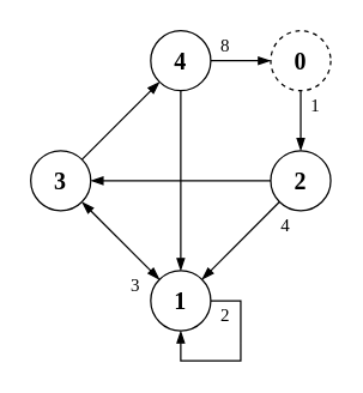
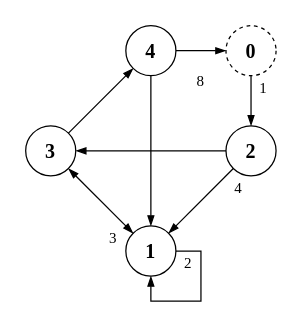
  <mxCell id="0" />
  <mxCell id="1" parent="0" />
  <mxCell id="2" value="&lt;font size=&quot;1&quot; face=&quot;Verdana&quot;&gt;&lt;b style=&quot;font-size: 16px;&quot;&gt;0&lt;/b&gt;&lt;/font&gt;" style="ellipse;whiteSpace=wrap;html=1;dashed=1;" vertex="1" parent="1"><mxGeometry x="180" y="20" width="40" height="40" as="geometry" /></mxCell>
  <mxCell id="3" value="&lt;font size=&quot;1&quot; face=&quot;Verdana&quot;&gt;&lt;b style=&quot;font-size: 16px;&quot;&gt;2&lt;/b&gt;&lt;/font&gt;" style="ellipse;whiteSpace=wrap;html=1;" vertex="1" parent="1"><mxGeometry x="180" y="100" width="40" height="40" as="geometry" /></mxCell>
  <mxCell id="4" value="&lt;font size=&quot;1&quot; face=&quot;Verdana&quot;&gt;&lt;b style=&quot;font-size: 16px;&quot;&gt;1&lt;/b&gt;&lt;/font&gt;" style="ellipse;whiteSpace=wrap;html=1;" vertex="1" parent="1"><mxGeometry x="100" y="180" width="40" height="40" as="geometry" /></mxCell>
  <mxCell id="5" value="&lt;font size=&quot;1&quot; face=&quot;Verdana&quot;&gt;&lt;b style=&quot;font-size: 16px;&quot;&gt;3&lt;/b&gt;&lt;/font&gt;" style="ellipse;whiteSpace=wrap;html=1;" vertex="1" parent="1"><mxGeometry x="20" y="100" width="40" height="40" as="geometry" /></mxCell>
  <mxCell id="6" value="&lt;font size=&quot;1&quot; face=&quot;Verdana&quot;&gt;&lt;b style=&quot;font-size: 16px;&quot;&gt;4&lt;/b&gt;&lt;/font&gt;" style="ellipse;whiteSpace=wrap;html=1;" vertex="1" parent="1"><mxGeometry x="100" y="20" width="40" height="40" as="geometry" /></mxCell>
  <mxCell id="7" value="" style="endArrow=blockThin;html=1;rounded=0;exitX=0.5;exitY=1;exitDx=0;exitDy=0;entryX=0.5;entryY=0;entryDx=0;entryDy=0;endFill=1;" edge="1" parent="1" source="2" target="3"><mxGeometry width="50" height="50" relative="1" as="geometry"><mxPoint x="250" y="100" as="sourcePoint" /><mxPoint x="300" y="50" as="targetPoint" /></mxGeometry></mxCell>
  <mxCell id="8" value="" style="endArrow=blockThin;html=1;rounded=0;exitX=0;exitY=1;exitDx=0;exitDy=0;endFill=1;entryX=1;entryY=0;entryDx=0;entryDy=0;" edge="1" parent="1" source="3" target="4"><mxGeometry width="50" height="50" relative="1" as="geometry"><mxPoint x="209" y="68" as="sourcePoint" /><mxPoint x="140" y="150" as="targetPoint" /></mxGeometry></mxCell>
  <mxCell id="9" value="" style="endArrow=blockThin;html=1;rounded=0;endFill=1;exitX=0;exitY=0;exitDx=0;exitDy=0;entryX=1;entryY=1;entryDx=0;entryDy=0;startArrow=blockThin;startFill=1;" edge="1" parent="1" source="4" target="5"><mxGeometry width="50" height="50" relative="1" as="geometry"><mxPoint x="140" y="170" as="sourcePoint" /><mxPoint x="80" y="140" as="targetPoint" /></mxGeometry></mxCell>
  <mxCell id="10" value="" style="endArrow=blockThin;html=1;rounded=0;entryX=0;entryY=1;entryDx=0;entryDy=0;endFill=1;exitX=1;exitY=0;exitDx=0;exitDy=0;" edge="1" parent="1" source="5" target="6"><mxGeometry width="50" height="50" relative="1" as="geometry"><mxPoint x="119" y="145" as="sourcePoint" /><mxPoint x="30" y="90" as="targetPoint" /></mxGeometry></mxCell>
  <mxCell id="11" value="" style="endArrow=blockThin;html=1;rounded=0;entryX=0;entryY=0.5;entryDx=0;entryDy=0;endFill=1;exitX=1;exitY=0.5;exitDx=0;exitDy=0;" edge="1" parent="1" source="6" target="2"><mxGeometry width="50" height="50" relative="1" as="geometry"><mxPoint x="120" y="151" as="sourcePoint" /><mxPoint x="154" y="68" as="targetPoint" /></mxGeometry></mxCell>
  <mxCell id="12" value="" style="endArrow=blockThin;html=1;rounded=0;exitX=0;exitY=0.5;exitDx=0;exitDy=0;entryX=1;entryY=0.5;entryDx=0;entryDy=0;endFill=1;" edge="1" parent="1" source="3" target="5"><mxGeometry width="50" height="50" relative="1" as="geometry"><mxPoint x="90" y="140" as="sourcePoint" /><mxPoint x="110" y="100" as="targetPoint" /></mxGeometry></mxCell>
  <mxCell id="13" value="" style="endArrow=blockThin;html=1;rounded=0;exitX=0.5;exitY=1;exitDx=0;exitDy=0;entryX=0.5;entryY=0;entryDx=0;entryDy=0;endFill=1;" edge="1" parent="1" source="6" target="4"><mxGeometry width="50" height="50" relative="1" as="geometry"><mxPoint x="150" y="90" as="sourcePoint" /><mxPoint x="30" y="90" as="targetPoint" /></mxGeometry></mxCell>
  <mxCell id="14" value="" style="endArrow=blockThin;html=1;rounded=0;exitX=1;exitY=0.5;exitDx=0;exitDy=0;entryX=0.5;entryY=1;entryDx=0;entryDy=0;endFill=1;" edge="1" parent="1" source="4" target="4"><mxGeometry width="50" height="50" relative="1" as="geometry"><mxPoint x="160" y="260" as="sourcePoint" /><mxPoint x="140" y="240" as="targetPoint" /><Array as="points"><mxPoint x="160" y="200" /><mxPoint x="160" y="240" /><mxPoint x="120" y="240" /></Array></mxGeometry></mxCell>
  <mxCell id="15" value="&lt;font face=&quot;Verdana&quot;&gt;1&lt;/font&gt;" style="text;html=1;align=center;verticalAlign=middle;whiteSpace=wrap;rounded=0;" vertex="1" parent="1"><mxGeometry x="200" y="60" width="20" height="20" as="geometry" /></mxCell>
  <mxCell id="16" value="&lt;font face=&quot;Verdana&quot;&gt;2&lt;/font&gt;" style="text;html=1;align=center;verticalAlign=middle;whiteSpace=wrap;rounded=0;" vertex="1" parent="1"><mxGeometry x="140" y="200" width="20" height="20" as="geometry" /></mxCell>
  <mxCell id="17" value="&lt;font face=&quot;Verdana&quot;&gt;3&lt;/font&gt;" style="text;html=1;align=center;verticalAlign=middle;whiteSpace=wrap;rounded=0;" vertex="1" parent="1"><mxGeometry x="80" y="180" width="20" height="20" as="geometry" /></mxCell>
  <mxCell id="18" value="&lt;font face=&quot;Verdana&quot;&gt;4&lt;/font&gt;" style="text;html=1;align=center;verticalAlign=middle;whiteSpace=wrap;rounded=0;" vertex="1" parent="1"><mxGeometry x="180" y="140" width="20" height="20" as="geometry" /></mxCell>
- <mxCell id="19" value="&lt;font face=&quot;Verdana&quot;&gt;8&lt;/font&gt;" style="text;html=1;align=center;verticalAlign=middle;whiteSpace=wrap;rounded=0;" vertex="1" parent="1"><mxGeometry x="140" y="20" width="20" height="20" as="geometry" /></mxCell>
+ <mxCell id="19" value="&lt;font face=&quot;Verdana&quot;&gt;8&lt;/font&gt;" style="text;html=1;align=center;verticalAlign=middle;whiteSpace=wrap;rounded=0;" vertex="1" parent="1"><mxGeometry x="150" y="55" width="20" height="20" as="geometry" /></mxCell>
